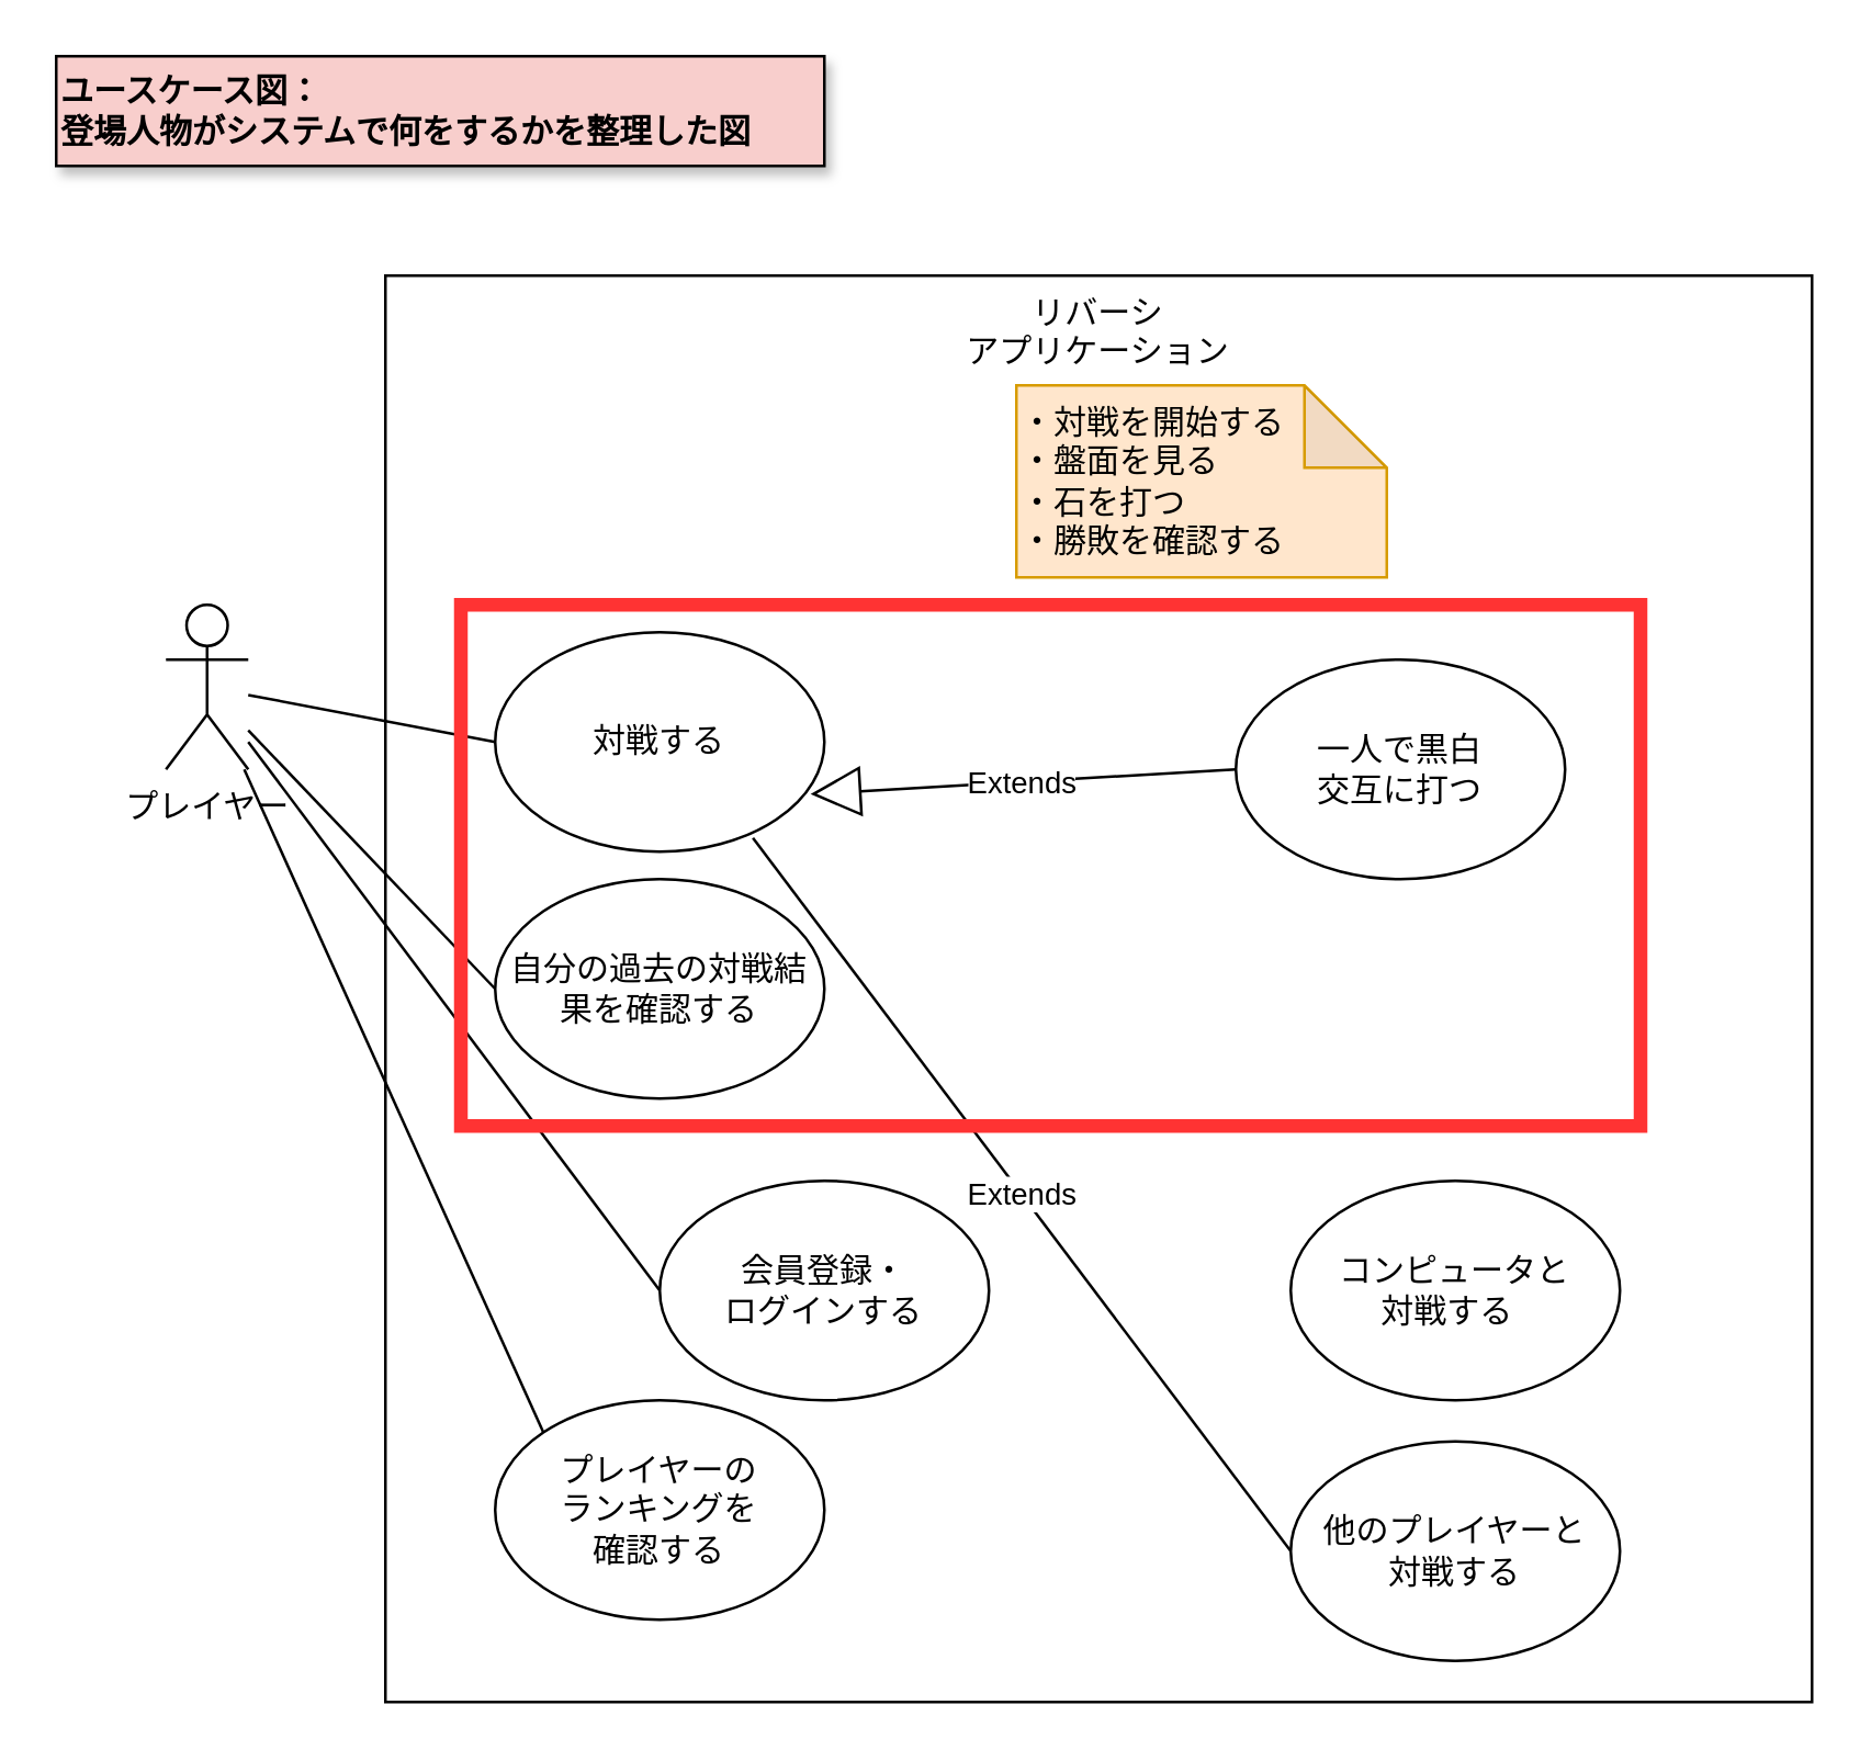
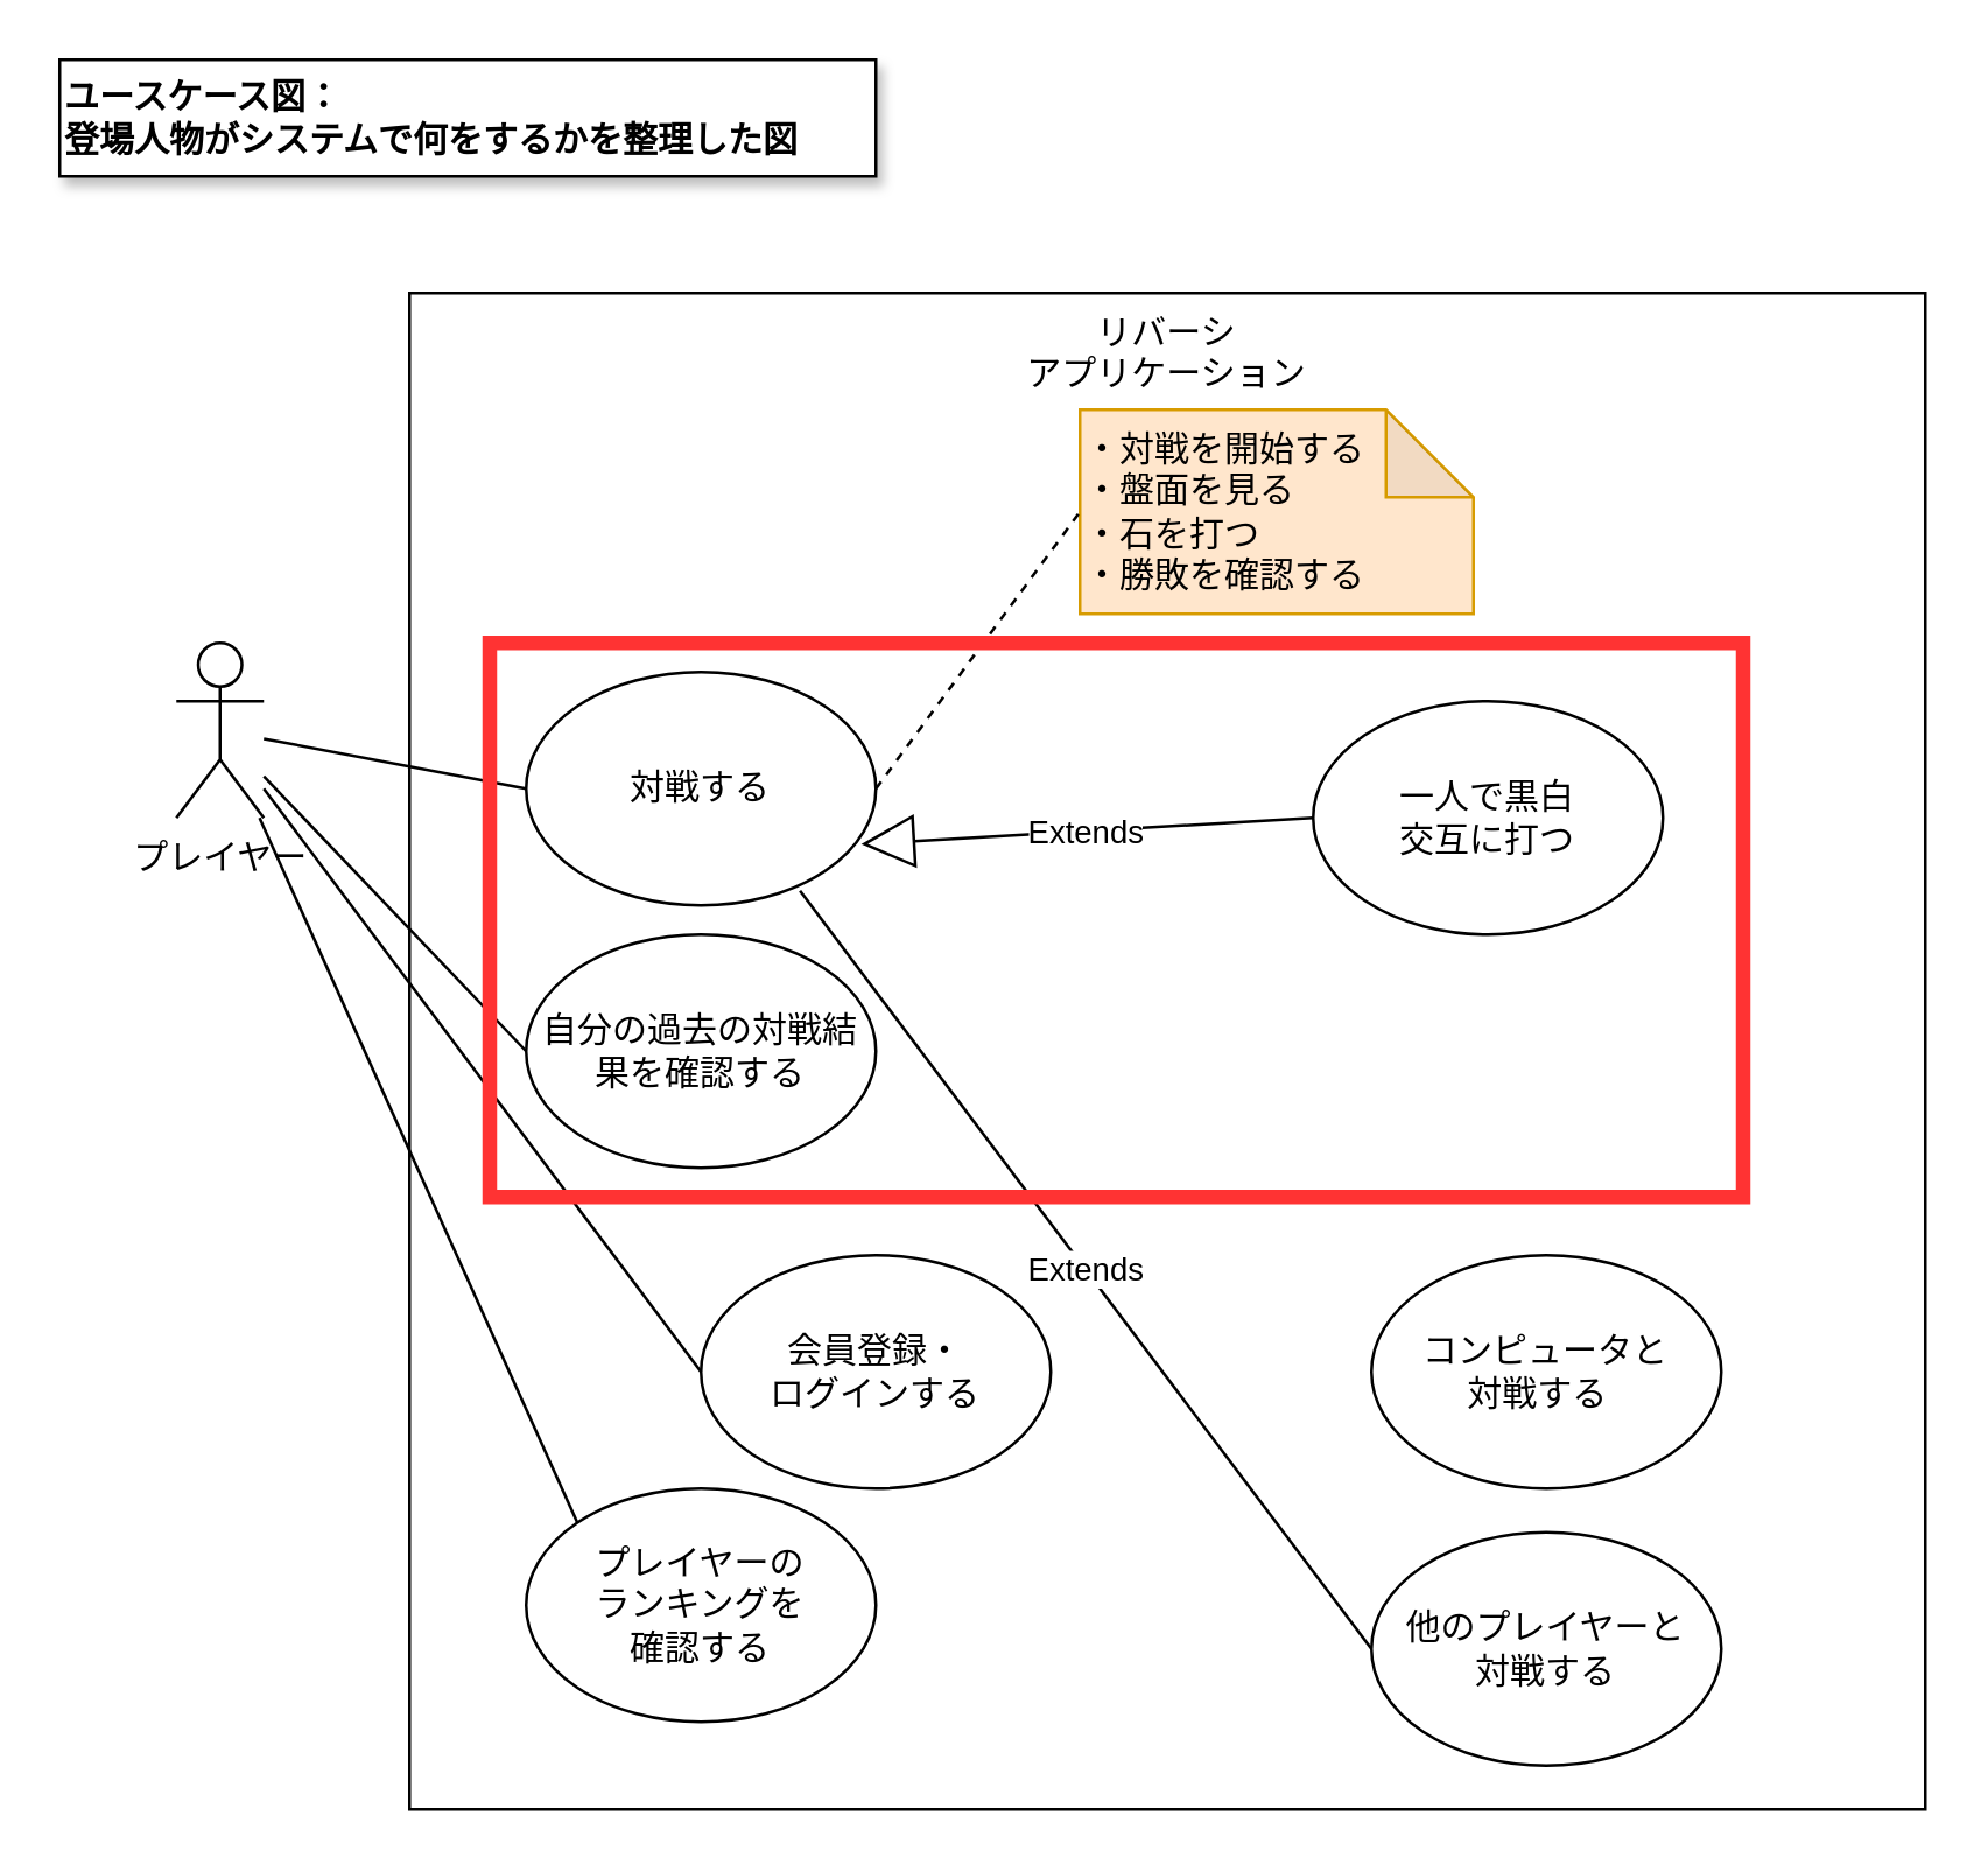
  <mxCell id="0" />
  <mxCell id="1" parent="0" />
- <mxCell id="2" value="ユースケース図：&lt;br&gt;登場人物がシステムで何をするかを整理した図" style="rounded=0;whiteSpace=wrap;html=1;align=left;shadow=1;fontStyle=1;fillColor=#f8cecc;" parent="1" vertex="1"><mxGeometry x="20" y="20" width="280" height="40" as="geometry" /></mxCell>
+ <mxCell id="2" value="ユースケース図：&lt;br&gt;登場人物がシステムで何をするかを整理した図" style="rounded=0;whiteSpace=wrap;html=1;align=left;shadow=1;fontStyle=1" parent="1" vertex="1"><mxGeometry x="20" y="20" width="280" height="40" as="geometry" /></mxCell>
  <mxCell id="3" value="リバーシ&lt;br&gt;アプリケーション" style="rounded=0;whiteSpace=wrap;html=1;verticalAlign=top;fillColor=none;" parent="1" vertex="1"><mxGeometry x="140" y="100" width="520" height="520" as="geometry" /></mxCell>
  <mxCell id="4" value="プレイヤー" style="shape=umlActor;verticalLabelPosition=bottom;verticalAlign=top;html=1;outlineConnect=0;fillColor=none;" parent="1" vertex="1"><mxGeometry x="60" y="220" width="30" height="60" as="geometry" /></mxCell>
  <mxCell id="5" value="対戦する" style="ellipse;whiteSpace=wrap;html=1;fillColor=none;" parent="1" vertex="1"><mxGeometry x="180" y="230" width="120" height="80" as="geometry" /></mxCell>
  <mxCell id="6" value="" style="endArrow=none;html=1;entryX=0;entryY=0.5;entryDx=0;entryDy=0;" parent="1" source="4" target="5" edge="1"><mxGeometry width="50" height="50" relative="1" as="geometry"><mxPoint x="370" y="270" as="sourcePoint" /><mxPoint x="420" y="220" as="targetPoint" /></mxGeometry></mxCell>
  <mxCell id="7" value="・対戦を開始する&lt;br&gt;・盤面を見る&lt;br&gt;・石を打つ&lt;br&gt;・勝敗を確認する" style="shape=note;whiteSpace=wrap;html=1;backgroundOutline=1;darkOpacity=0.05;fillColor=#ffe6cc;strokeColor=#d79b00;align=left;" parent="1" vertex="1"><mxGeometry x="370" y="140" width="135" height="70" as="geometry" /></mxCell>
+ <mxCell id="8" value="" style="endArrow=none;dashed=1;html=1;exitX=1;exitY=0.5;exitDx=0;exitDy=0;entryX=0;entryY=0.5;entryDx=0;entryDy=0;entryPerimeter=0;" parent="1" source="5" target="7" edge="1"><mxGeometry width="50" height="50" relative="1" as="geometry"><mxPoint x="370" y="240" as="sourcePoint" /><mxPoint x="420" y="190" as="targetPoint" /></mxGeometry></mxCell>
  <mxCell id="9" value="自分の過去の対戦結果を確認する" style="ellipse;whiteSpace=wrap;html=1;fillColor=none;" parent="1" vertex="1"><mxGeometry x="180" y="320" width="120" height="80" as="geometry" /></mxCell>
  <mxCell id="10" value="会員登録・&lt;br&gt;ログインする" style="ellipse;whiteSpace=wrap;html=1;fillColor=none;" parent="1" vertex="1"><mxGeometry x="240" y="430" width="120" height="80" as="geometry" /></mxCell>
  <mxCell id="11" value="一人で黒白&lt;br&gt;交互に打つ" style="ellipse;whiteSpace=wrap;html=1;fillColor=none;" parent="1" vertex="1"><mxGeometry x="450" y="240" width="120" height="80" as="geometry" /></mxCell>
  <mxCell id="12" value="コンピュータと&lt;br&gt;対戦する&lt;span style=&quot;white-space: pre;&quot;&gt;&#09;&lt;/span&gt;" style="ellipse;whiteSpace=wrap;html=1;fillColor=none;" parent="1" vertex="1"><mxGeometry x="470" y="430" width="120" height="80" as="geometry" /></mxCell>
  <mxCell id="13" value="他のプレイヤーと&lt;br&gt;対戦する" style="ellipse;whiteSpace=wrap;html=1;fillColor=none;" parent="1" vertex="1"><mxGeometry x="470" y="525" width="120" height="80" as="geometry" /></mxCell>
  <mxCell id="14" value="" style="endArrow=none;html=1;entryX=0;entryY=0.5;entryDx=0;entryDy=0;" parent="1" source="4" target="10" edge="1"><mxGeometry width="50" height="50" relative="1" as="geometry"><mxPoint x="100" y="255.714" as="sourcePoint" /><mxPoint x="190" y="230" as="targetPoint" /></mxGeometry></mxCell>
  <mxCell id="15" value="" style="endArrow=none;html=1;entryX=0;entryY=0.5;entryDx=0;entryDy=0;" parent="1" source="4" target="9" edge="1"><mxGeometry width="50" height="50" relative="1" as="geometry"><mxPoint x="100" y="310" as="sourcePoint" /><mxPoint x="190" y="370" as="targetPoint" /></mxGeometry></mxCell>
  <mxCell id="16" value="Extends" style="endArrow=block;endSize=16;endFill=0;html=1;exitX=0;exitY=0.5;exitDx=0;exitDy=0;entryX=0.958;entryY=0.738;entryDx=0;entryDy=0;entryPerimeter=0;" parent="1" source="11" target="5" edge="1"><mxGeometry width="160" relative="1" as="geometry"><mxPoint x="300" y="310" as="sourcePoint" /><mxPoint x="460" y="310" as="targetPoint" /></mxGeometry></mxCell>
  <mxCell id="17" value="Extends" style="endArrow=none;endSize=16;endFill=0;html=1;exitX=0;exitY=0.5;exitDx=0;exitDy=0;entryX=0.783;entryY=0.938;entryDx=0;entryDy=0;entryPerimeter=0;" parent="1" source="13" target="5" edge="1"><mxGeometry width="160" relative="1" as="geometry"><mxPoint x="450" y="360" as="sourcePoint" /><mxPoint x="292.426" y="258.284" as="targetPoint" /></mxGeometry></mxCell>
  <mxCell id="18" value="プレイヤーの&lt;br&gt;ランキングを&lt;br&gt;確認する" style="ellipse;whiteSpace=wrap;html=1;fillColor=none;" parent="1" vertex="1"><mxGeometry x="180" y="510" width="120" height="80" as="geometry" /></mxCell>
  <mxCell id="19" value="" style="rounded=0;whiteSpace=wrap;html=1;fillColor=none;strokeColor=#FF3333;strokeWidth=5;" parent="1" vertex="1"><mxGeometry x="167.5" y="220" width="430" height="190" as="geometry" /></mxCell>
  <mxCell id="20" value="" style="endArrow=none;html=1;entryX=0;entryY=0;entryDx=0;entryDy=0;" parent="1" source="4" target="18" edge="1"><mxGeometry width="50" height="50" relative="1" as="geometry"><mxPoint x="60" y="280" as="sourcePoint" /><mxPoint x="285" y="561.25" as="targetPoint" /></mxGeometry></mxCell>
